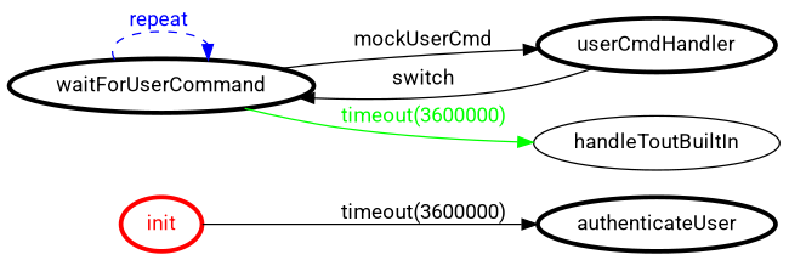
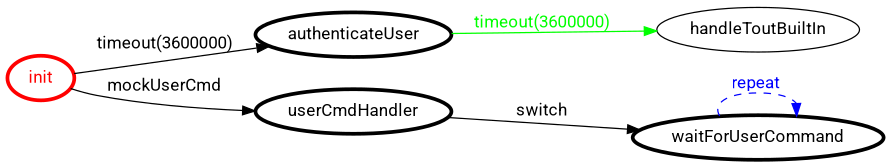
  digraph {
    fontname=Roboto
    rankdir=LR
    node [color=black fontcolor=black fontname=Roboto penwidth=3]
    edge [color=black fontcolor=black fontname=Roboto]
    init [color=red fontcolor=red]
    authenticateUser
    waitForUserCommand
    userCmdHandler
    handleToutBuiltIn [color="" fontcolor="" penwidth=""]
    init -> authenticateUser [label="timeout(3600000)"]
    waitForUserCommand -> waitForUserCommand [color=blue fontcolor=blue label="repeat " style=dashed]
-   waitForUserCommand -> userCmdHandler [label=mockUserCmd]
-   waitForUserCommand -> handleToutBuiltIn [color=green fontcolor=green label="timeout(3600000)"]
+   init -> userCmdHandler [label=mockUserCmd]
+   authenticateUser -> handleToutBuiltIn [color=green fontcolor=green label="timeout(3600000)"]
    userCmdHandler -> waitForUserCommand [label=switch]
  }
